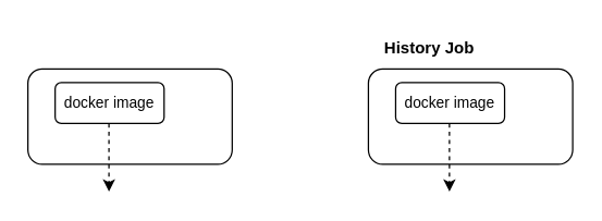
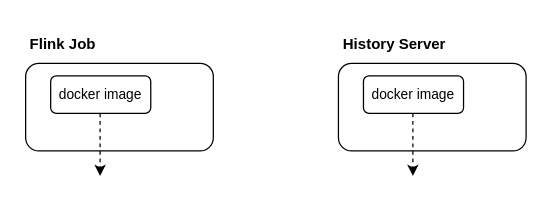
  <mxCell id="0" />
  <mxCell id="1" parent="0" />
  <mxCell id="2" value="" style="rounded=1;whiteSpace=wrap;html=1;" vertex="1" parent="1"><mxGeometry x="20" y="50" width="150" height="70" as="geometry" /></mxCell>
  <mxCell id="3" value="" style="rounded=1;whiteSpace=wrap;html=1;" vertex="1" parent="1"><mxGeometry x="270" y="50" width="150" height="70" as="geometry" /></mxCell>
- <mxCell id="5" value="History Job" style="text;html=1;align=center;verticalAlign=middle;whiteSpace=wrap;rounded=0;fontStyle=1" vertex="1" parent="1"><mxGeometry x="270" y="20" width="90" height="30" as="geometry" /></mxCell>
+ <mxCell id="4" value="Flink Job" style="text;html=1;align=center;verticalAlign=middle;whiteSpace=wrap;rounded=0;fontStyle=1" vertex="1" parent="1"><mxGeometry x="20" y="20" width="60" height="30" as="geometry" /></mxCell>
+ <mxCell id="5" value="History Server" style="text;html=1;align=center;verticalAlign=middle;whiteSpace=wrap;rounded=0;fontStyle=1" vertex="1" parent="1"><mxGeometry x="270" y="20" width="90" height="30" as="geometry" /></mxCell>
  <mxCell id="6" value="docker image" style="rounded=1;whiteSpace=wrap;html=1;fontSize=11;" vertex="1" parent="1"><mxGeometry x="40" y="60" width="80" height="30" as="geometry" /></mxCell>
  <mxCell id="7" value="docker image" style="rounded=1;whiteSpace=wrap;html=1;fontSize=11;" vertex="1" parent="1"><mxGeometry x="290" y="60" width="80" height="30" as="geometry" /></mxCell>
  <mxCell id="8" value="" style="endArrow=classic;html=1;rounded=0;dashed=1;" edge="1" parent="1"><mxGeometry width="50" height="50" relative="1" as="geometry"><mxPoint x="79.5" y="90" as="sourcePoint" /><mxPoint x="79.5" y="140" as="targetPoint" /></mxGeometry></mxCell>
  <mxCell id="9" value="" style="endArrow=classic;html=1;rounded=0;dashed=1;" edge="1" parent="1"><mxGeometry width="50" height="50" relative="1" as="geometry"><mxPoint x="329.5" y="90" as="sourcePoint" /><mxPoint x="329.5" y="140" as="targetPoint" /></mxGeometry></mxCell>
